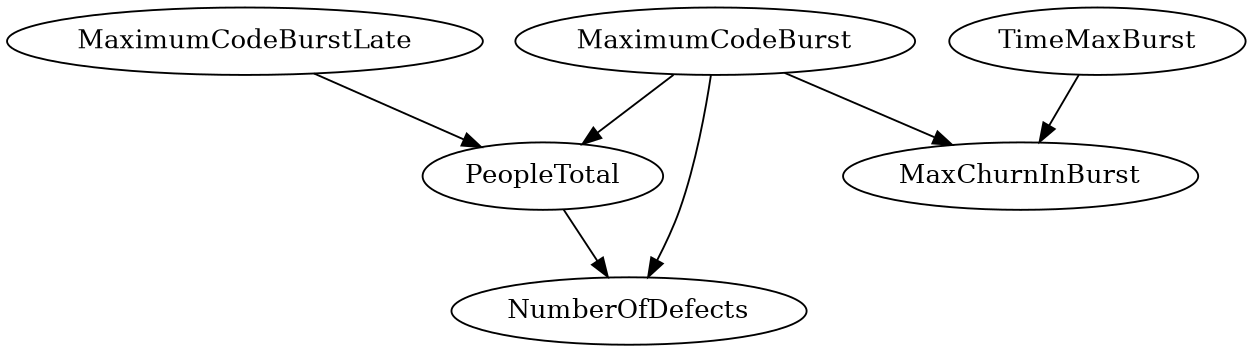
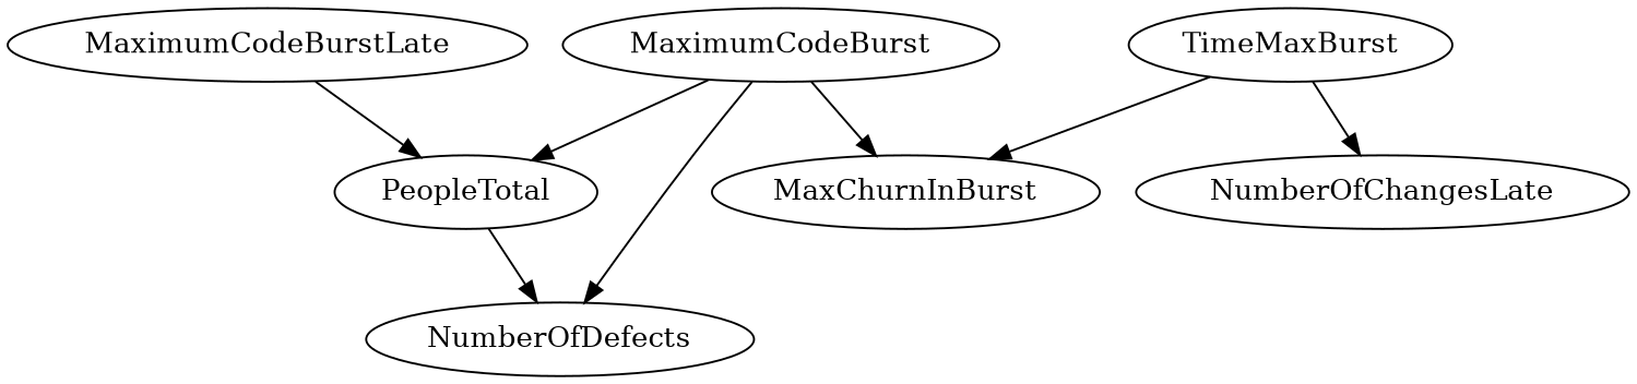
  digraph {
    PeopleTotal
    NumberOfDefects
    MaximumCodeBurst
    MaxChurnInBurst
    TimeMaxBurst
+   NumberOfChangesLate
    MaximumCodeBurstLate
    PeopleTotal -> NumberOfDefects
    MaximumCodeBurst -> PeopleTotal
    MaximumCodeBurst -> NumberOfDefects
    MaximumCodeBurst -> MaxChurnInBurst
    TimeMaxBurst -> MaxChurnInBurst
+   TimeMaxBurst -> NumberOfChangesLate
    MaximumCodeBurstLate -> PeopleTotal
  }
